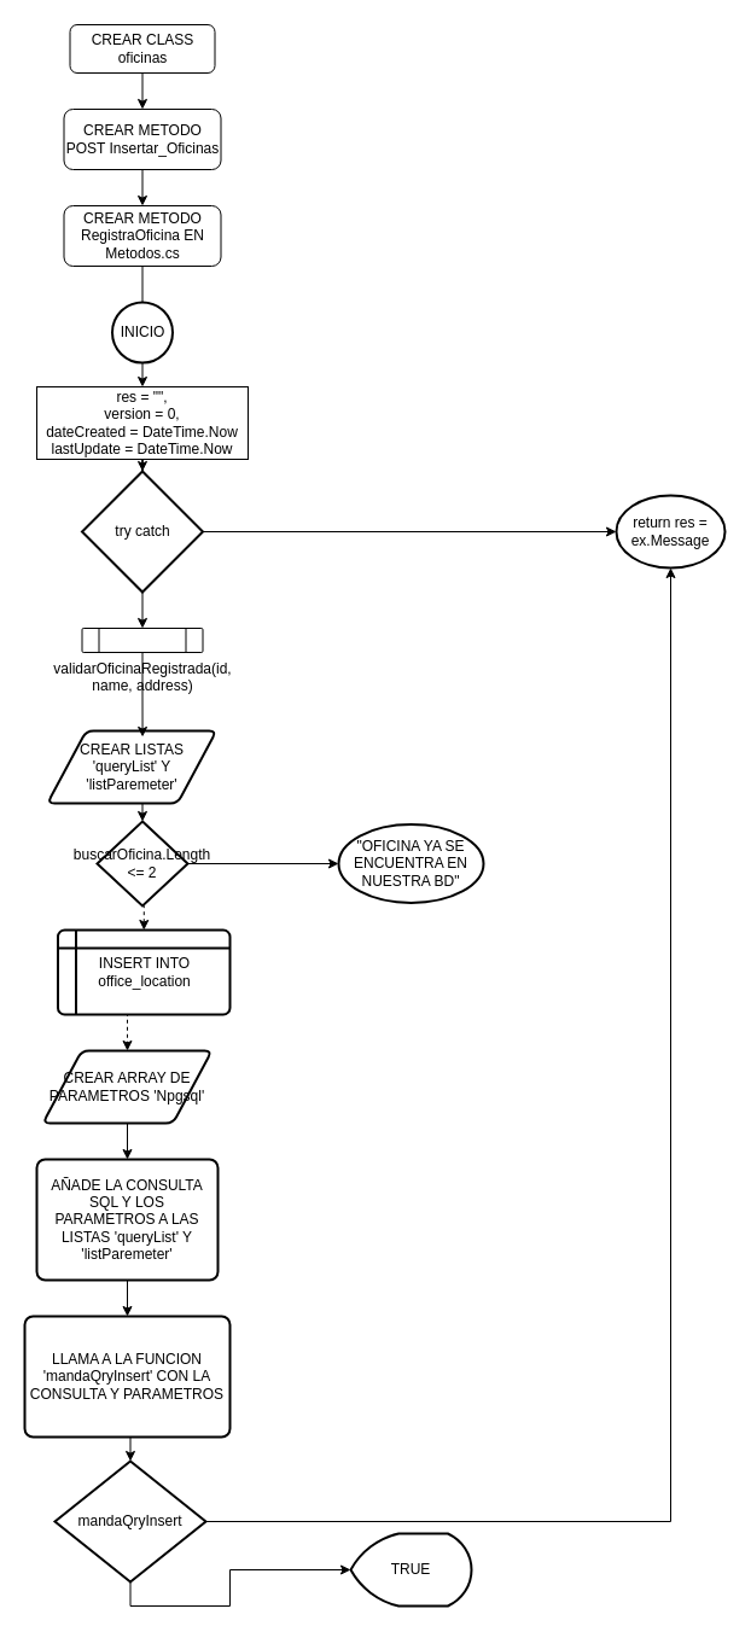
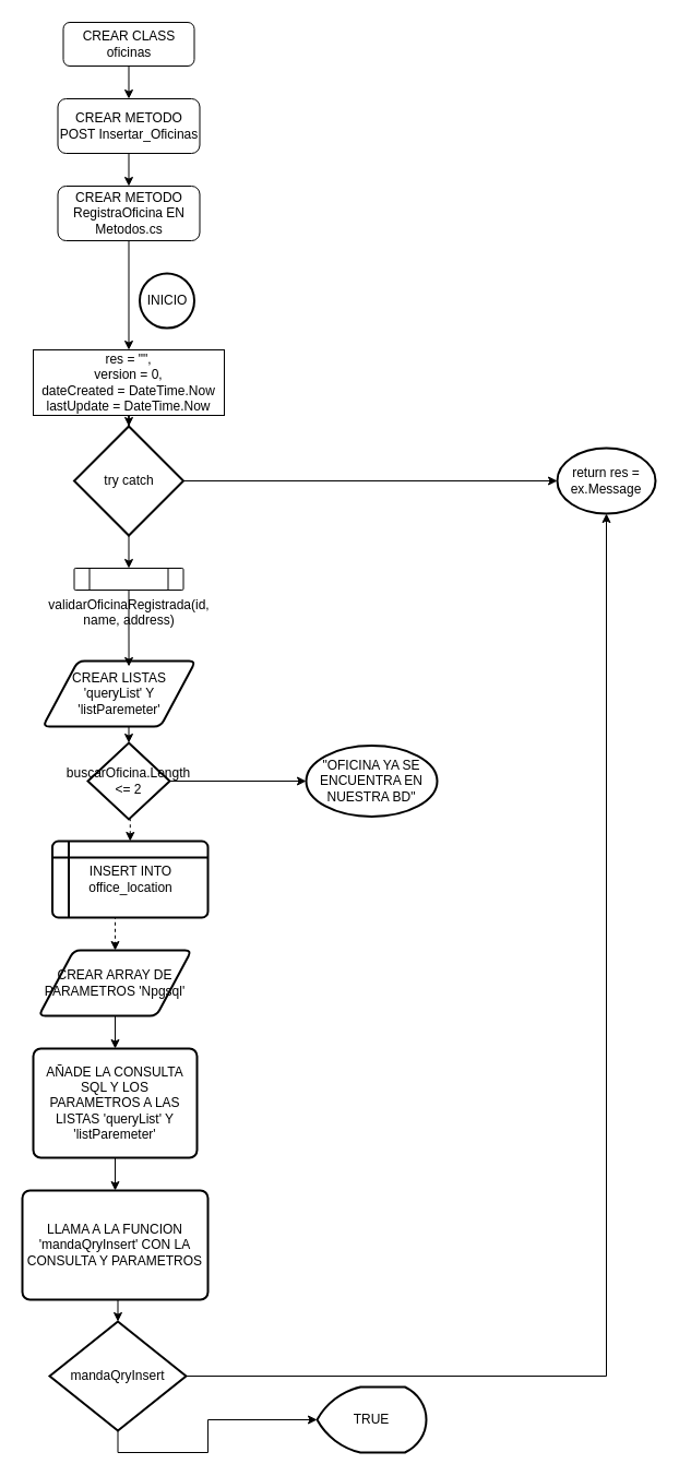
  <mxCell id="0" />
  <mxCell id="1" parent="0" />
  <mxCell id="2" style="edgeStyle=orthogonalEdgeStyle;rounded=0;orthogonalLoop=1;jettySize=auto;html=1;exitX=0.5;exitY=1;exitDx=0;exitDy=0;entryX=0.5;entryY=0;entryDx=0;entryDy=0;" edge="1" parent="1" source="3" target="5"><mxGeometry relative="1" as="geometry" /></mxCell>
  <mxCell id="3" value="CREAR CLASS oficinas" style="rounded=1;whiteSpace=wrap;html=1;fontSize=12;glass=0;strokeWidth=1;shadow=0;" vertex="1" parent="1"><mxGeometry x="57.5" width="120" height="40" as="geometry" y="20" /></mxCell>
  <mxCell id="4" style="edgeStyle=orthogonalEdgeStyle;rounded=0;orthogonalLoop=1;jettySize=auto;html=1;exitX=0.5;exitY=1;exitDx=0;exitDy=0;entryX=0.5;entryY=0;entryDx=0;entryDy=0;" edge="1" parent="1" source="5" target="7"><mxGeometry relative="1" as="geometry" /></mxCell>
  <mxCell id="5" value="CREAR METODO POST Insertar_Oficinas" style="rounded=1;whiteSpace=wrap;html=1;" vertex="1" parent="1"><mxGeometry x="52.5" y="90" width="130" height="50" as="geometry" /></mxCell>
  <mxCell id="6" value="" style="edgeStyle=orthogonalEdgeStyle;rounded=0;orthogonalLoop=1;jettySize=auto;html=1;" edge="1" parent="1" source="7" target="10"><mxGeometry relative="1" as="geometry" /></mxCell>
  <mxCell id="7" value="CREAR METODO RegistraOficina EN Metodos.cs" style="rounded=1;whiteSpace=wrap;html=1;" vertex="1" parent="1"><mxGeometry x="52.5" y="170" width="130" height="50" as="geometry" /></mxCell>
- <mxCell id="8" value="INICIO" style="strokeWidth=2;html=1;shape=mxgraph.flowchart.start_2;whiteSpace=wrap;" vertex="1" parent="1"><mxGeometry x="92.5" y="250" width="50" height="50" as="geometry" /></mxCell>
+ <mxCell id="8" value="INICIO" style="strokeWidth=2;html=1;shape=mxgraph.flowchart.start_2;whiteSpace=wrap;" vertex="1" parent="1"><mxGeometry x="127.5" y="250" width="50" height="50" as="geometry" /></mxCell>
  <mxCell id="9" value="" style="edgeStyle=orthogonalEdgeStyle;rounded=0;orthogonalLoop=1;jettySize=auto;html=1;" edge="1" parent="1" source="10" target="12"><mxGeometry relative="1" as="geometry" /></mxCell>
  <mxCell id="10" value="res = &quot;&quot;,&lt;br&gt;version = 0,&lt;br&gt;dateCreated = DateTime.Now&lt;br&gt;lastUpdate = DateTime.Now" style="rounded=0;whiteSpace=wrap;html=1;" vertex="1" parent="1"><mxGeometry x="30" y="320" width="175" height="60" as="geometry" /></mxCell>
  <mxCell id="11" style="edgeStyle=orthogonalEdgeStyle;rounded=0;orthogonalLoop=1;jettySize=auto;html=1;exitX=0.5;exitY=1;exitDx=0;exitDy=0;exitPerimeter=0;entryX=0.5;entryY=0;entryDx=0;entryDy=0;" edge="1" parent="1" source="12" target="28"><mxGeometry relative="1" as="geometry" /></mxCell>
  <mxCell id="12" value="try catch" style="strokeWidth=2;html=1;shape=mxgraph.flowchart.decision;whiteSpace=wrap;" vertex="1" parent="1"><mxGeometry x="67.5" y="390" width="100" height="100" as="geometry" /></mxCell>
  <mxCell id="13" value="return res = ex.Message" style="strokeWidth=2;html=1;shape=mxgraph.flowchart.start_1;whiteSpace=wrap;" vertex="1" parent="1"><mxGeometry x="510" y="410" width="90" height="60" as="geometry" /></mxCell>
  <mxCell id="14" style="edgeStyle=orthogonalEdgeStyle;rounded=0;orthogonalLoop=1;jettySize=auto;html=1;exitX=1;exitY=0.5;exitDx=0;exitDy=0;exitPerimeter=0;entryX=0;entryY=0.5;entryDx=0;entryDy=0;entryPerimeter=0;" edge="1" parent="1" source="12" target="13"><mxGeometry relative="1" as="geometry" /></mxCell>
  <mxCell id="15" value="CREAR LISTAS 'queryList' Y 'listParemeter'" style="shape=parallelogram;html=1;strokeWidth=2;perimeter=parallelogramPerimeter;whiteSpace=wrap;rounded=1;arcSize=12;size=0.23;" vertex="1" parent="1"><mxGeometry x="38.75" y="605" width="140" height="60" as="geometry" /></mxCell>
  <mxCell id="16" style="edgeStyle=orthogonalEdgeStyle;rounded=0;orthogonalLoop=1;jettySize=auto;html=1;exitX=0.5;exitY=1;exitDx=0;exitDy=0;entryX=0.5;entryY=0;entryDx=0;entryDy=0;dashed=1;" edge="1" parent="1" source="17" target="19"><mxGeometry relative="1" as="geometry" /></mxCell>
  <mxCell id="17" value="INSERT INTO office_location" style="shape=internalStorage;whiteSpace=wrap;html=1;dx=15;dy=15;rounded=1;arcSize=8;strokeWidth=2;" vertex="1" parent="1"><mxGeometry x="47.5" y="770" width="142.5" height="70" as="geometry" /></mxCell>
  <mxCell id="18" value="" style="edgeStyle=orthogonalEdgeStyle;rounded=0;orthogonalLoop=1;jettySize=auto;html=1;" edge="1" parent="1" source="19" target="21"><mxGeometry relative="1" as="geometry" /></mxCell>
  <mxCell id="19" value="CREAR ARRAY DE PARAMETROS 'Npgsql'" style="shape=parallelogram;html=1;strokeWidth=2;perimeter=parallelogramPerimeter;whiteSpace=wrap;rounded=1;arcSize=12;size=0.23;" vertex="1" parent="1"><mxGeometry x="35" y="870" width="140" height="60" as="geometry" /></mxCell>
  <mxCell id="20" value="" style="edgeStyle=orthogonalEdgeStyle;rounded=0;orthogonalLoop=1;jettySize=auto;html=1;" edge="1" parent="1" source="21" target="22"><mxGeometry relative="1" as="geometry" /></mxCell>
  <mxCell id="21" value="AÑADE LA CONSULTA SQL Y LOS PARAMETROS A LAS LISTAS 'queryList' Y 'listParemeter'" style="rounded=1;whiteSpace=wrap;html=1;absoluteArcSize=1;arcSize=14;strokeWidth=2;" vertex="1" parent="1"><mxGeometry x="30" y="960" width="150" height="100" as="geometry" /></mxCell>
  <mxCell id="22" value="LLAMA A LA FUNCION 'mandaQryInsert' CON LA CONSULTA Y PARAMETROS" style="rounded=1;whiteSpace=wrap;html=1;absoluteArcSize=1;arcSize=14;strokeWidth=2;" vertex="1" parent="1"><mxGeometry x="20" y="1090" width="170" height="100" as="geometry" /></mxCell>
  <mxCell id="23" value="mandaQryInsert" style="strokeWidth=2;html=1;shape=mxgraph.flowchart.decision;whiteSpace=wrap;" vertex="1" parent="1"><mxGeometry x="45" y="1210" width="125" height="100" as="geometry" /></mxCell>
  <mxCell id="24" value="TRUE" style="strokeWidth=2;html=1;shape=mxgraph.flowchart.display;whiteSpace=wrap;" vertex="1" parent="1"><mxGeometry x="290" y="1270" width="100" height="60" as="geometry" /></mxCell>
  <mxCell id="25" style="edgeStyle=orthogonalEdgeStyle;rounded=0;orthogonalLoop=1;jettySize=auto;html=1;exitX=1;exitY=0.5;exitDx=0;exitDy=0;exitPerimeter=0;entryX=0.5;entryY=1;entryDx=0;entryDy=0;entryPerimeter=0;" edge="1" parent="1" source="23" target="13"><mxGeometry relative="1" as="geometry" /></mxCell>
  <mxCell id="26" style="edgeStyle=orthogonalEdgeStyle;rounded=0;orthogonalLoop=1;jettySize=auto;html=1;exitX=0.5;exitY=1;exitDx=0;exitDy=0;exitPerimeter=0;entryX=0;entryY=0.5;entryDx=0;entryDy=0;entryPerimeter=0;" edge="1" parent="1" source="23" target="24"><mxGeometry relative="1" as="geometry"><mxPoint x="220" y="1140" as="targetPoint" /><Array as="points"><mxPoint x="108" y="1330" /><mxPoint x="190" y="1330" /><mxPoint x="190" y="1300" /></Array></mxGeometry></mxCell>
  <mxCell id="27" style="edgeStyle=orthogonalEdgeStyle;rounded=0;orthogonalLoop=1;jettySize=auto;html=1;exitX=0.5;exitY=1;exitDx=0;exitDy=0;entryX=0.5;entryY=0;entryDx=0;entryDy=0;entryPerimeter=0;" edge="1" parent="1" source="22" target="23"><mxGeometry relative="1" as="geometry" /></mxCell>
  <mxCell id="28" value="validarOficinaRegistrada(id, name, address)" style="verticalLabelPosition=bottom;verticalAlign=top;html=1;shape=process;whiteSpace=wrap;rounded=1;size=0.14;arcSize=6;" vertex="1" parent="1"><mxGeometry x="67.5" y="520" width="100" height="20" as="geometry" /></mxCell>
  <mxCell id="29" style="edgeStyle=orthogonalEdgeStyle;rounded=0;orthogonalLoop=1;jettySize=auto;html=1;entryX=0.563;entryY=0.083;entryDx=0;entryDy=0;entryPerimeter=0;" edge="1" parent="1" source="28" target="15"><mxGeometry relative="1" as="geometry" /></mxCell>
  <mxCell id="30" style="edgeStyle=orthogonalEdgeStyle;rounded=0;orthogonalLoop=1;jettySize=auto;html=1;exitX=0.5;exitY=1;exitDx=0;exitDy=0;exitPerimeter=0;entryX=0.5;entryY=0;entryDx=0;entryDy=0;dashed=1;" edge="1" parent="1" source="31" target="17"><mxGeometry relative="1" as="geometry" /></mxCell>
  <mxCell id="31" value="buscarOficina.Length &amp;lt;= 2" style="strokeWidth=2;html=1;shape=mxgraph.flowchart.decision;whiteSpace=wrap;" vertex="1" parent="1"><mxGeometry x="80" y="680" width="75" height="70" as="geometry" /></mxCell>
  <mxCell id="32" value="&quot;OFICINA YA SE ENCUENTRA EN NUESTRA BD&quot;" style="strokeWidth=2;html=1;shape=mxgraph.flowchart.start_1;whiteSpace=wrap;" vertex="1" parent="1"><mxGeometry x="280" y="682.5" width="120" height="65" as="geometry" /></mxCell>
  <mxCell id="33" style="edgeStyle=orthogonalEdgeStyle;rounded=0;orthogonalLoop=1;jettySize=auto;html=1;exitX=0.5;exitY=1;exitDx=0;exitDy=0;entryX=0.5;entryY=0;entryDx=0;entryDy=0;entryPerimeter=0;" edge="1" parent="1" source="15" target="31"><mxGeometry relative="1" as="geometry" /></mxCell>
  <mxCell id="34" style="edgeStyle=orthogonalEdgeStyle;rounded=0;orthogonalLoop=1;jettySize=auto;html=1;exitX=1;exitY=0.5;exitDx=0;exitDy=0;exitPerimeter=0;entryX=0;entryY=0.5;entryDx=0;entryDy=0;entryPerimeter=0;" edge="1" parent="1" source="31" target="32"><mxGeometry relative="1" as="geometry" /></mxCell>
